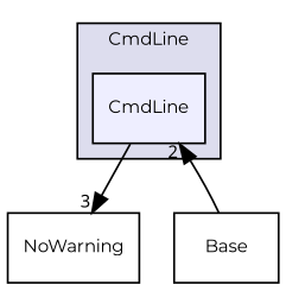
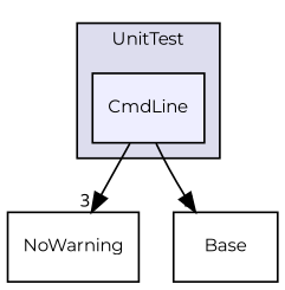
  digraph {
    compound=true
    fontname=Montserrat
    node [fontname=Montserrat fontsize=9 shape=box]
    edge [fontname=Montserrat labeldistance=1.5 labelfontname="sans-serif" labelfontsize=9]
    n1 [fillcolor="#eeeeff" label=CmdLine pencolor=black style=filled]
    n2 [label=NoWarning]
    n3 [label=Base]
    subgraph cluster_1 {
      bgcolor="#ddddee"
      fontsize=9
-     label=CmdLine
+     label=UnitTest
      pencolor=black
      n1
    }
    n1 -> n2 [headlabel=3]
-   n3 -> n1 [headlabel=2]
+   n1 -> n3 [headlabel=2]
  }
